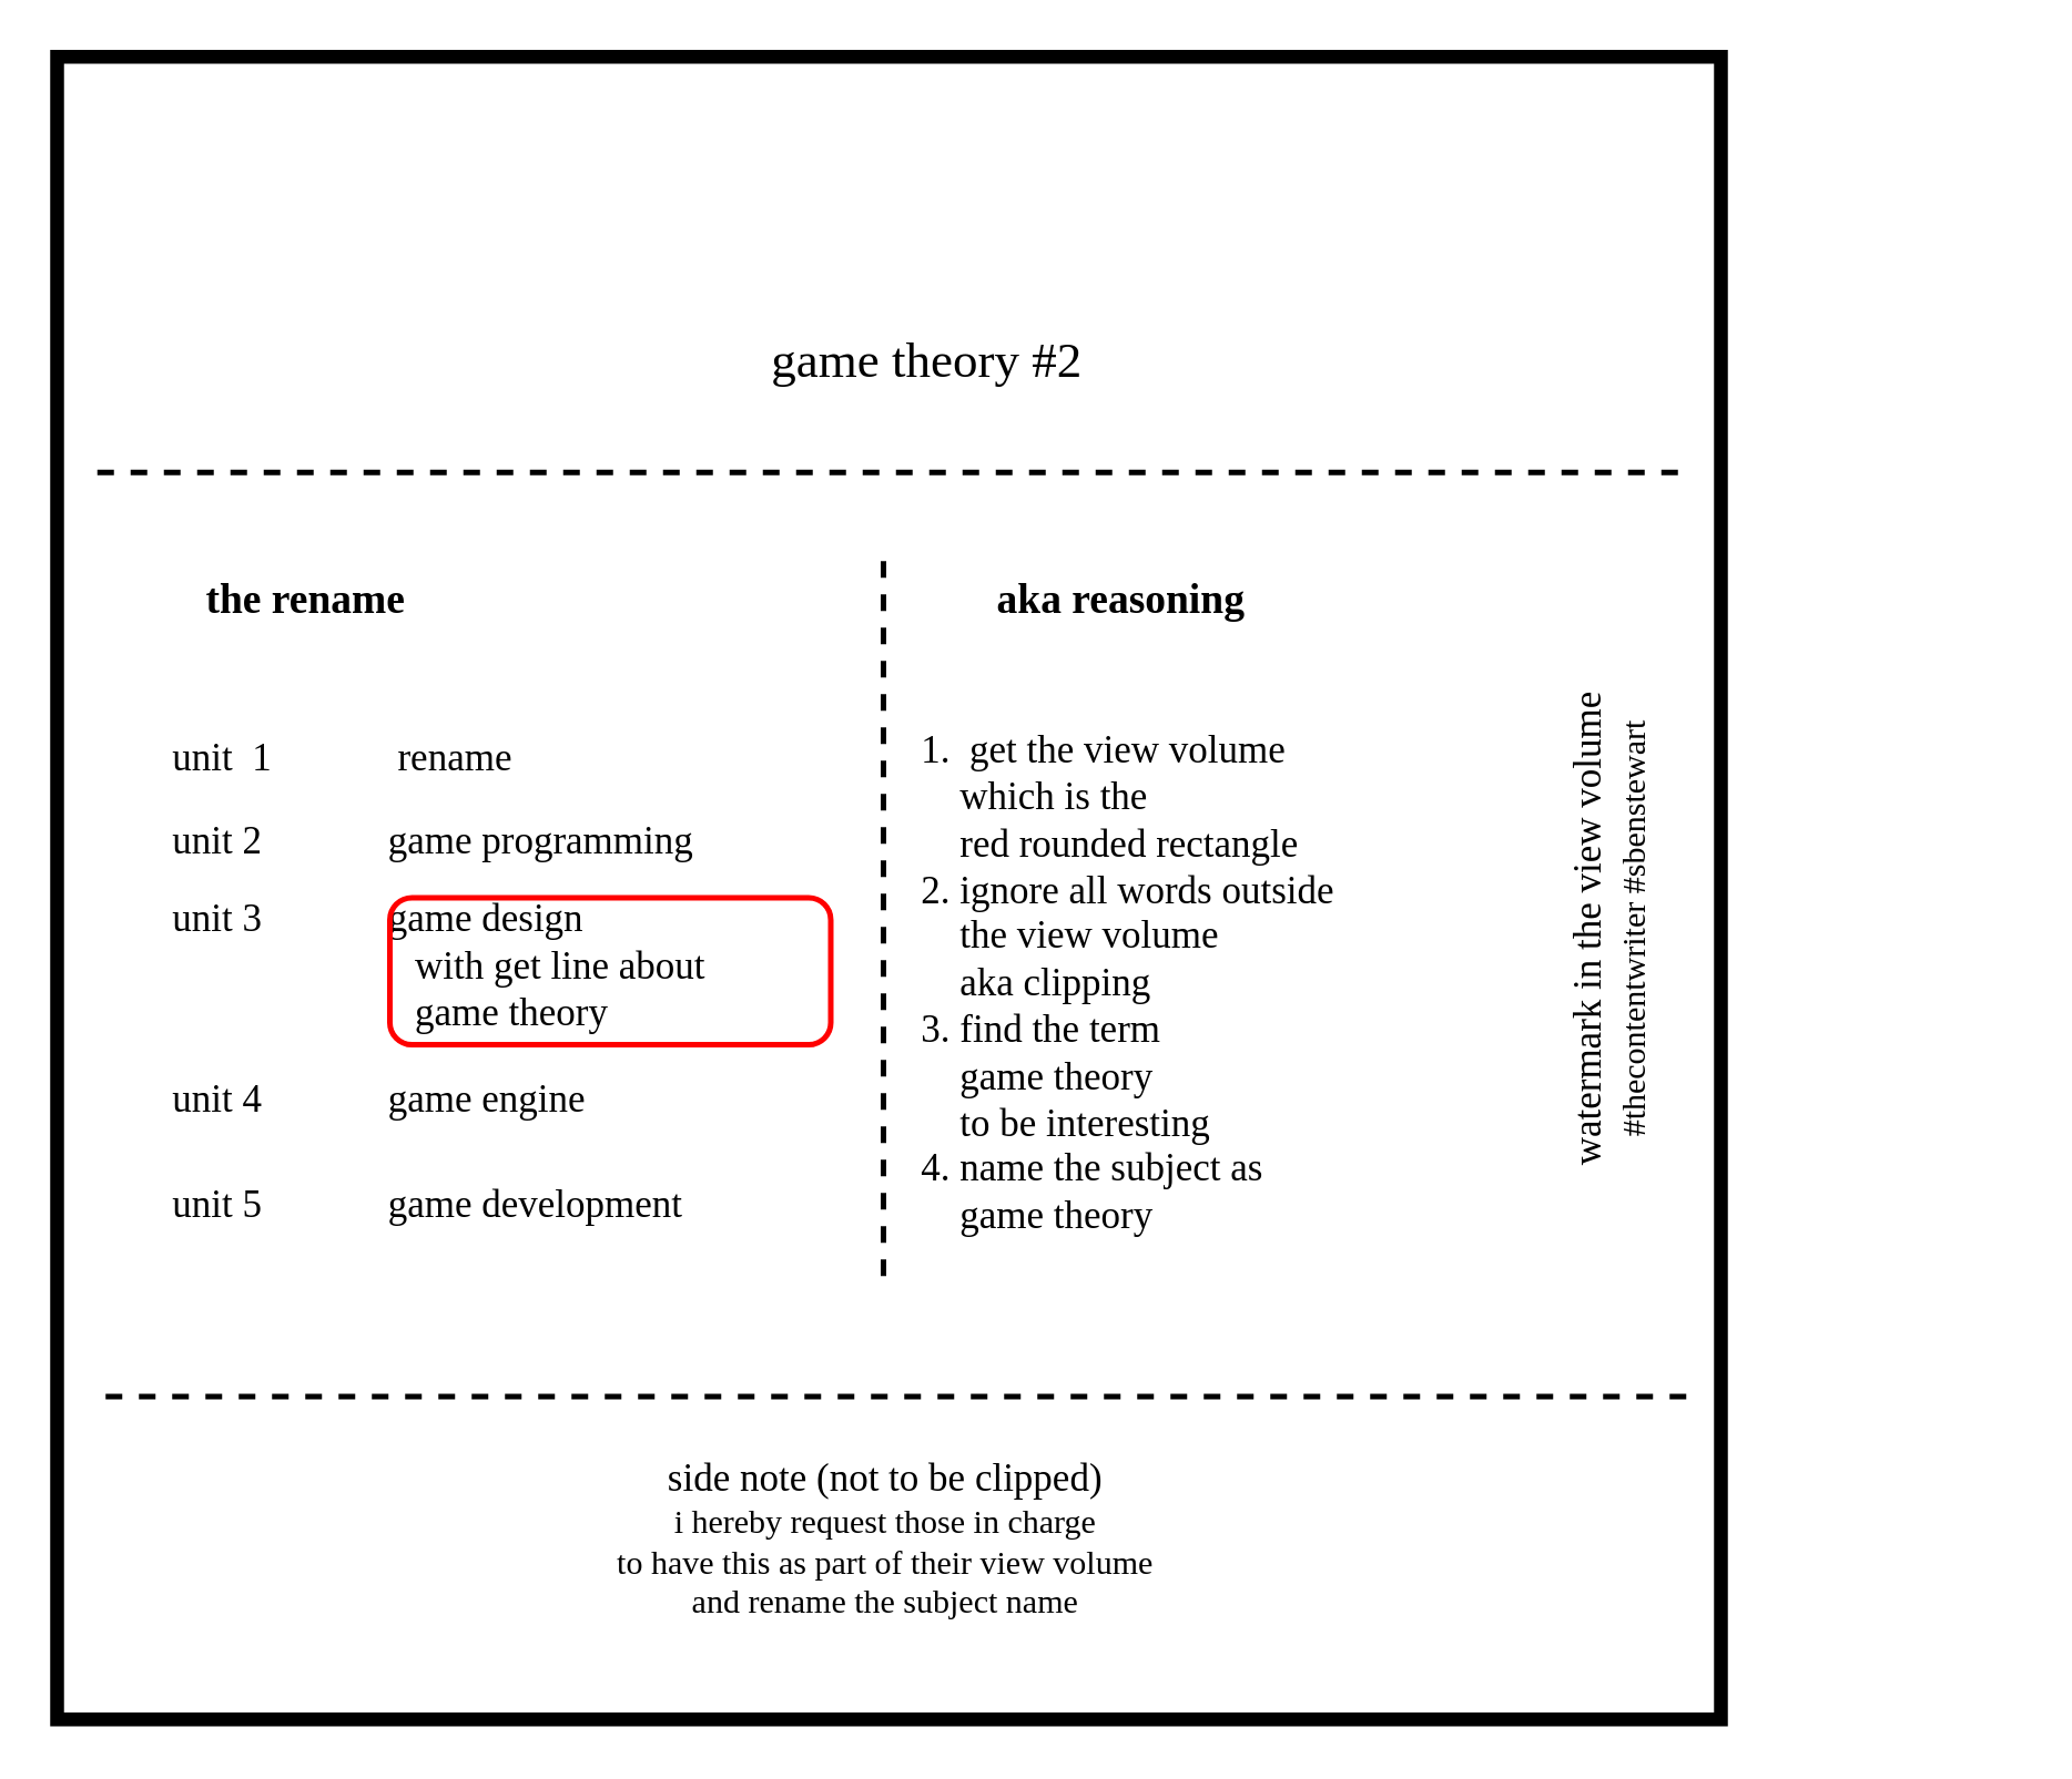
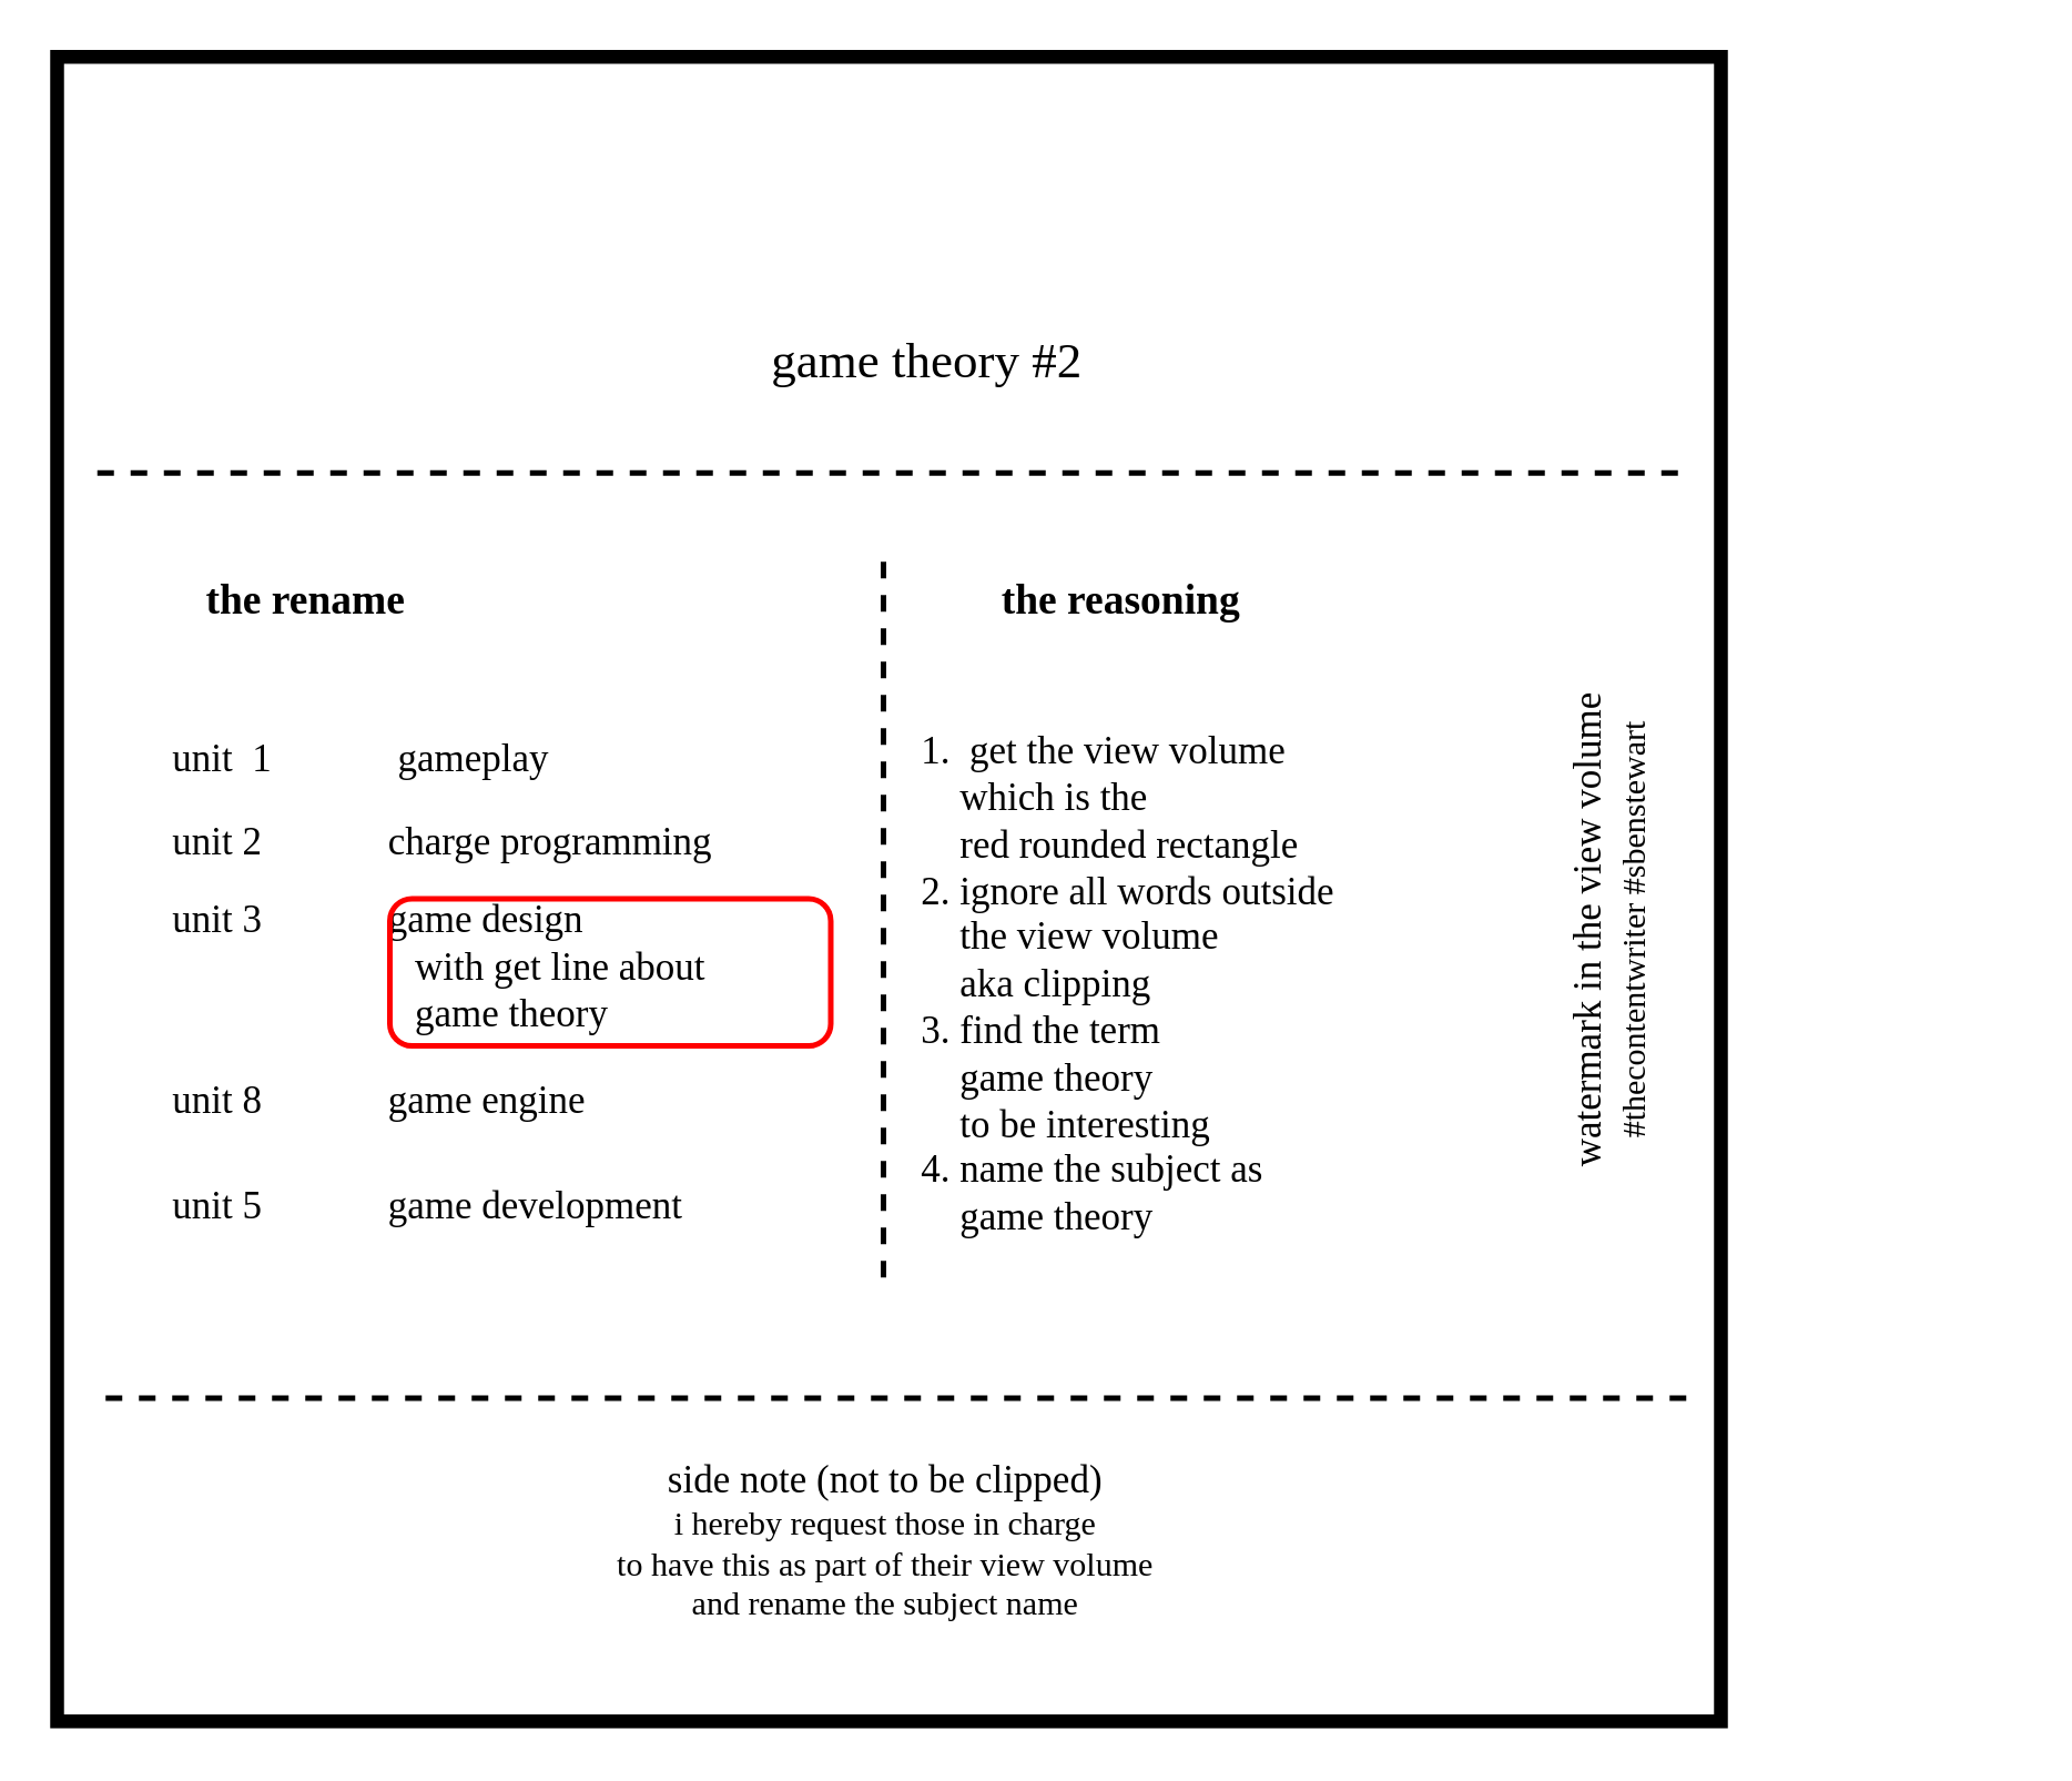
  <mxCell id="0" />
  <mxCell id="1" parent="0" />
  <mxCell id="2" value="" style="whiteSpace=wrap;html=1;aspect=fixed;strokeWidth=5;" parent="1" vertex="1"><mxGeometry x="20" y="20" width="600" height="600" as="geometry" /></mxCell>
  <mxCell id="3" value="&lt;font face=&quot;xkcd&quot;&gt;&lt;span style=&quot;font-size: 18px&quot;&gt;game theory #2&lt;/span&gt;&lt;br&gt;&lt;/font&gt;" style="text;html=1;strokeColor=none;fillColor=none;align=center;verticalAlign=middle;whiteSpace=wrap;rounded=0;" parent="1" vertex="1"><mxGeometry x="94" y="120" width="480" height="20" as="geometry" /></mxCell>
  <mxCell id="4" value="" style="endArrow=none;dashed=1;html=1;strokeWidth=2;" parent="1" edge="1"><mxGeometry width="50" height="50" relative="1" as="geometry"><mxPoint x="604.5" y="170" as="sourcePoint" /><mxPoint x="29.5" y="170" as="targetPoint" /></mxGeometry></mxCell>
  <mxCell id="5" value="" style="endArrow=none;dashed=1;html=1;strokeWidth=2;" parent="1" edge="1"><mxGeometry width="50" height="50" relative="1" as="geometry"><mxPoint x="607.5" y="503.5" as="sourcePoint" /><mxPoint x="32.5" y="503.5" as="targetPoint" /></mxGeometry></mxCell>
  <mxCell id="6" value="&lt;font face=&quot;xkcd&quot;&gt;&lt;span style=&quot;font-size: 14px&quot;&gt;side note (not to be clipped)&lt;/span&gt;&lt;/font&gt;&lt;font face=&quot;xkcd&quot;&gt;&lt;br&gt;i hereby request those in charge &lt;br&gt;to have this as part of their view volume&lt;br&gt;and rename the subject name&lt;br&gt;&lt;/font&gt;" style="text;html=1;strokeColor=none;fillColor=none;align=center;verticalAlign=middle;whiteSpace=wrap;rounded=0;" parent="1" vertex="1"><mxGeometry x="125" y="520" width="388" height="70" as="geometry" /></mxCell>
  <mxCell id="7" style="edgeStyle=orthogonalEdgeStyle;rounded=0;orthogonalLoop=1;jettySize=auto;html=1;exitX=0.5;exitY=1;exitDx=0;exitDy=0;strokeWidth=2;" parent="1" edge="1"><mxGeometry relative="1" as="geometry"><mxPoint x="471" y="381" as="sourcePoint" /><mxPoint x="471" y="381" as="targetPoint" /></mxGeometry></mxCell>
  <mxCell id="8" value="&lt;font face=&quot;xkcd&quot;&gt;&lt;span style=&quot;font-size: 14px&quot;&gt;watermark in the view volume&lt;br&gt;&lt;/span&gt;#thecontentwriter #sbenstewart&lt;br&gt;&lt;/font&gt;" style="text;html=1;strokeColor=none;fillColor=none;align=center;verticalAlign=middle;whiteSpace=wrap;rounded=0;rotation=-90;" parent="1" vertex="1"><mxGeometry x="435" y="325" width="290" height="20" as="geometry" /></mxCell>
- <mxCell id="9" value="&lt;font face=&quot;xkcd&quot; size=&quot;1&quot;&gt;&lt;div style=&quot;font-size: 14px&quot;&gt;unit&amp;nbsp; 1&amp;nbsp; &amp;nbsp; &amp;nbsp; &amp;nbsp; &amp;nbsp; &amp;nbsp; &amp;nbsp;rename&lt;/div&gt;&lt;/font&gt;" style="text;html=1;strokeColor=none;fillColor=none;align=left;verticalAlign=middle;whiteSpace=wrap;rounded=0;" parent="1" vertex="1"><mxGeometry x="60" y="249" width="241" height="50" as="geometry" /></mxCell>
+ <mxCell id="9" value="&lt;font face=&quot;xkcd&quot; size=&quot;1&quot;&gt;&lt;div style=&quot;font-size: 14px&quot;&gt;unit&amp;nbsp; 1&amp;nbsp; &amp;nbsp; &amp;nbsp; &amp;nbsp; &amp;nbsp; &amp;nbsp; &amp;nbsp;gameplay&lt;/div&gt;&lt;/font&gt;" style="text;html=1;strokeColor=none;fillColor=none;align=left;verticalAlign=middle;whiteSpace=wrap;rounded=0;" parent="1" vertex="1"><mxGeometry x="60" y="249" width="241" height="50" as="geometry" /></mxCell>
  <mxCell id="10" value="&lt;font face=&quot;xkcd&quot; size=&quot;1&quot;&gt;&lt;div style=&quot;font-size: 15px&quot;&gt;&lt;b&gt;the rename&lt;/b&gt;&lt;/div&gt;&lt;/font&gt;" style="text;html=1;strokeColor=none;fillColor=none;align=center;verticalAlign=middle;whiteSpace=wrap;rounded=0;" parent="1" vertex="1"><mxGeometry x="25" y="190" width="170" height="50" as="geometry" /></mxCell>
- <mxCell id="11" value="&lt;font face=&quot;xkcd&quot; size=&quot;1&quot;&gt;&lt;div style=&quot;font-size: 14px&quot;&gt;unit 2&amp;nbsp; &amp;nbsp; &amp;nbsp; &amp;nbsp; &amp;nbsp; &amp;nbsp; &amp;nbsp;game programming&lt;/div&gt;&lt;/font&gt;" style="text;html=1;strokeColor=none;fillColor=none;align=left;verticalAlign=middle;whiteSpace=wrap;rounded=0;" parent="1" vertex="1"><mxGeometry x="60" y="279" width="241" height="50" as="geometry" /></mxCell>
+ <mxCell id="11" value="&lt;font face=&quot;xkcd&quot; size=&quot;1&quot;&gt;&lt;div style=&quot;font-size: 14px&quot;&gt;unit 2&amp;nbsp; &amp;nbsp; &amp;nbsp; &amp;nbsp; &amp;nbsp; &amp;nbsp; &amp;nbsp;charge programming&lt;/div&gt;&lt;/font&gt;" style="text;html=1;strokeColor=none;fillColor=none;align=left;verticalAlign=middle;whiteSpace=wrap;rounded=0;" parent="1" vertex="1"><mxGeometry x="60" y="279" width="241" height="50" as="geometry" /></mxCell>
  <mxCell id="12" value="&lt;font face=&quot;xkcd&quot; size=&quot;1&quot;&gt;&lt;div style=&quot;font-size: 14px&quot;&gt;unit 3&amp;nbsp; &amp;nbsp; &amp;nbsp; &amp;nbsp; &amp;nbsp; &amp;nbsp; &amp;nbsp;game design&lt;/div&gt;&lt;div style=&quot;font-size: 14px&quot;&gt;&amp;nbsp; &amp;nbsp; &amp;nbsp; &amp;nbsp; &amp;nbsp; &amp;nbsp; &amp;nbsp; &amp;nbsp; &amp;nbsp; &amp;nbsp; &amp;nbsp; &amp;nbsp; &amp;nbsp;with get line about&lt;/div&gt;&lt;div style=&quot;font-size: 14px&quot;&gt;&amp;nbsp; &amp;nbsp; &amp;nbsp; &amp;nbsp; &amp;nbsp; &amp;nbsp; &amp;nbsp; &amp;nbsp; &amp;nbsp; &amp;nbsp; &amp;nbsp; &amp;nbsp; &amp;nbsp;game theory&lt;/div&gt;&lt;/font&gt;" style="text;html=1;strokeColor=none;fillColor=none;align=left;verticalAlign=middle;whiteSpace=wrap;rounded=0;" parent="1" vertex="1"><mxGeometry x="60" y="323.5" width="241" height="50" as="geometry" /></mxCell>
- <mxCell id="13" value="&lt;font face=&quot;xkcd&quot; size=&quot;1&quot;&gt;&lt;div style=&quot;font-size: 14px&quot;&gt;unit 4&amp;nbsp; &amp;nbsp; &amp;nbsp; &amp;nbsp; &amp;nbsp; &amp;nbsp; &amp;nbsp;game engine&lt;/div&gt;&lt;/font&gt;" style="text;html=1;strokeColor=none;fillColor=none;align=left;verticalAlign=middle;whiteSpace=wrap;rounded=0;" parent="1" vertex="1"><mxGeometry x="60" y="372" width="241" height="50" as="geometry" /></mxCell>
+ <mxCell id="13" value="&lt;font face=&quot;xkcd&quot; size=&quot;1&quot;&gt;&lt;div style=&quot;font-size: 14px&quot;&gt;unit 8&amp;nbsp; &amp;nbsp; &amp;nbsp; &amp;nbsp; &amp;nbsp; &amp;nbsp; &amp;nbsp;game engine&lt;/div&gt;&lt;/font&gt;" style="text;html=1;strokeColor=none;fillColor=none;align=left;verticalAlign=middle;whiteSpace=wrap;rounded=0;" parent="1" vertex="1"><mxGeometry x="60" y="372" width="241" height="50" as="geometry" /></mxCell>
  <mxCell id="14" value="&lt;font face=&quot;xkcd&quot; size=&quot;1&quot;&gt;&lt;div style=&quot;font-size: 14px&quot;&gt;unit 5&amp;nbsp; &amp;nbsp; &amp;nbsp; &amp;nbsp; &amp;nbsp; &amp;nbsp; &amp;nbsp;game development&lt;/div&gt;&lt;/font&gt;" style="text;html=1;strokeColor=none;fillColor=none;align=left;verticalAlign=middle;whiteSpace=wrap;rounded=0;" parent="1" vertex="1"><mxGeometry x="60" y="410" width="241" height="50" as="geometry" /></mxCell>
- <mxCell id="15" value="&lt;font face=&quot;xkcd&quot; size=&quot;1&quot;&gt;&lt;div style=&quot;font-size: 15px&quot;&gt;&lt;b&gt;aka reasoning&lt;/b&gt;&lt;/div&gt;&lt;/font&gt;" style="text;html=1;strokeColor=none;fillColor=none;align=center;verticalAlign=middle;whiteSpace=wrap;rounded=0;" parent="1" vertex="1"><mxGeometry x="319" y="190" width="170" height="50" as="geometry" /></mxCell>
+ <mxCell id="15" value="&lt;font face=&quot;xkcd&quot; size=&quot;1&quot;&gt;&lt;div style=&quot;font-size: 15px&quot;&gt;&lt;b&gt;the reasoning&lt;/b&gt;&lt;/div&gt;&lt;/font&gt;" style="text;html=1;strokeColor=none;fillColor=none;align=center;verticalAlign=middle;whiteSpace=wrap;rounded=0;" parent="1" vertex="1"><mxGeometry x="319" y="190" width="170" height="50" as="geometry" /></mxCell>
  <mxCell id="16" value="" style="rounded=1;whiteSpace=wrap;html=1;fillColor=none;strokeColor=#FF0000;strokeWidth=2;imageHeight=18&#10;;" parent="1" vertex="1"><mxGeometry x="140" y="323.5" width="159" height="53" as="geometry" /></mxCell>
  <mxCell id="17" value="&lt;font face=&quot;xkcd&quot; size=&quot;1&quot;&gt;&lt;div style=&quot;font-size: 14px&quot;&gt;1.&amp;nbsp; get the view volume&lt;/div&gt;&lt;div style=&quot;font-size: 14px&quot;&gt;&amp;nbsp; &amp;nbsp; which is the&amp;nbsp;&lt;/div&gt;&lt;div style=&quot;font-size: 14px&quot;&gt;&amp;nbsp; &amp;nbsp; red rounded rectangle&lt;/div&gt;&lt;div style=&quot;font-size: 14px&quot;&gt;2. ignore all words outside&amp;nbsp;&lt;/div&gt;&lt;div style=&quot;font-size: 14px&quot;&gt;&amp;nbsp; &amp;nbsp; the view volume&lt;/div&gt;&lt;div style=&quot;font-size: 14px&quot;&gt;&amp;nbsp; &amp;nbsp; aka clipping&amp;nbsp;&lt;/div&gt;&lt;div style=&quot;font-size: 14px&quot;&gt;3. find the term&lt;/div&gt;&lt;div style=&quot;font-size: 14px&quot;&gt;&amp;nbsp; &amp;nbsp; game theory&amp;nbsp;&lt;/div&gt;&lt;div style=&quot;font-size: 14px&quot;&gt;&amp;nbsp; &amp;nbsp; to be interesting&lt;/div&gt;&lt;div style=&quot;font-size: 14px&quot;&gt;4. name the subject&amp;nbsp;&lt;span&gt;as&lt;/span&gt;&lt;/div&gt;&lt;div style=&quot;font-size: 14px&quot;&gt;&amp;nbsp; &amp;nbsp; game theory&lt;/div&gt;&lt;/font&gt;" style="text;html=1;strokeColor=none;fillColor=none;align=left;verticalAlign=middle;whiteSpace=wrap;rounded=0;" parent="1" vertex="1"><mxGeometry x="330" y="240" width="241" height="230" as="geometry" /></mxCell>
  <mxCell id="18" value="" style="endArrow=none;dashed=1;html=1;strokeWidth=2;" parent="1" edge="1"><mxGeometry width="50" height="50" relative="1" as="geometry"><mxPoint x="318" y="460" as="sourcePoint" /><mxPoint x="318" y="200" as="targetPoint" /></mxGeometry></mxCell>
